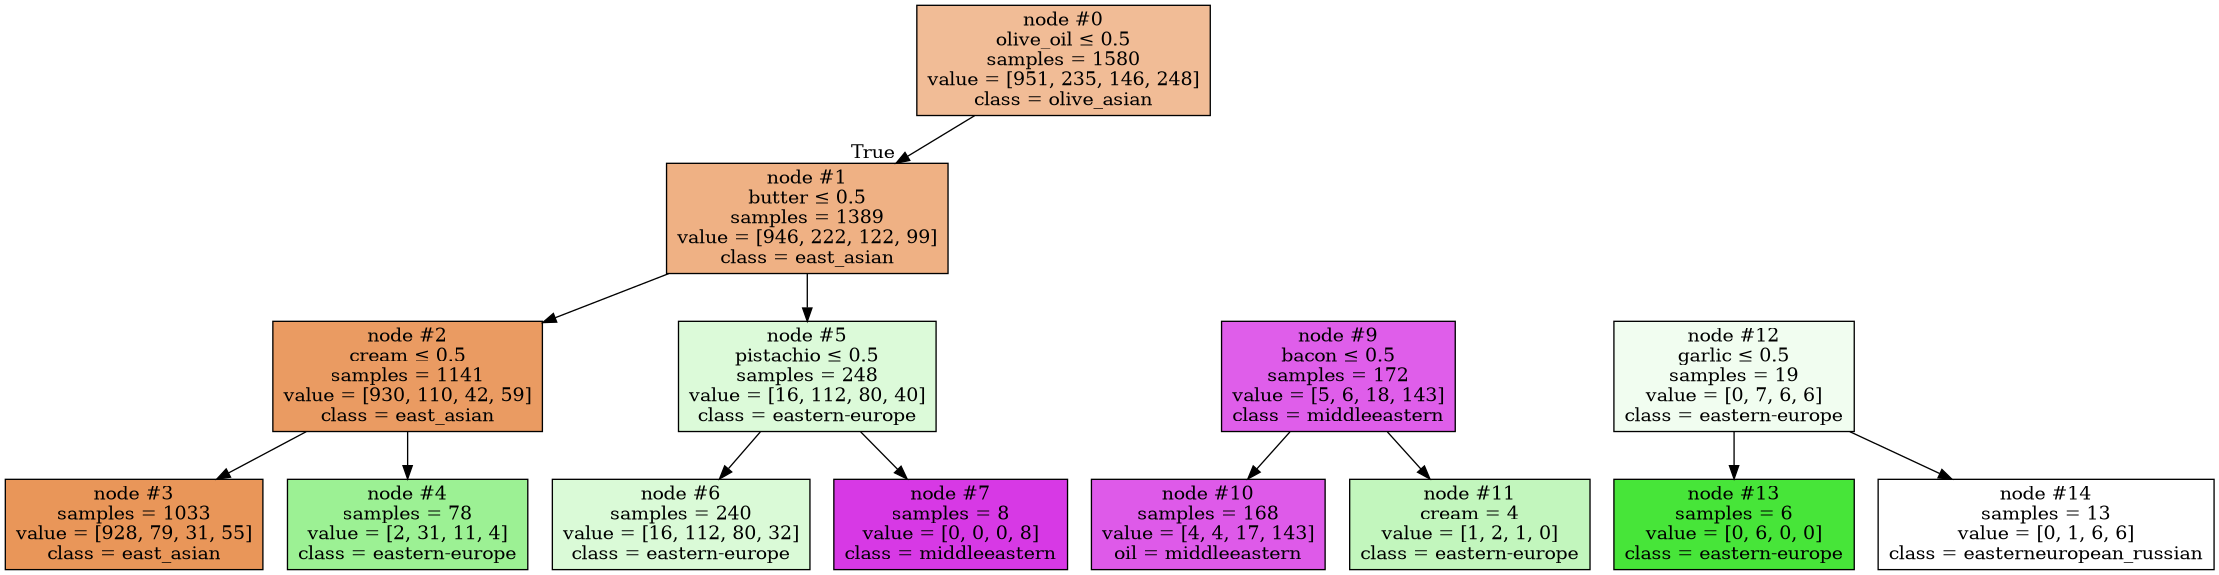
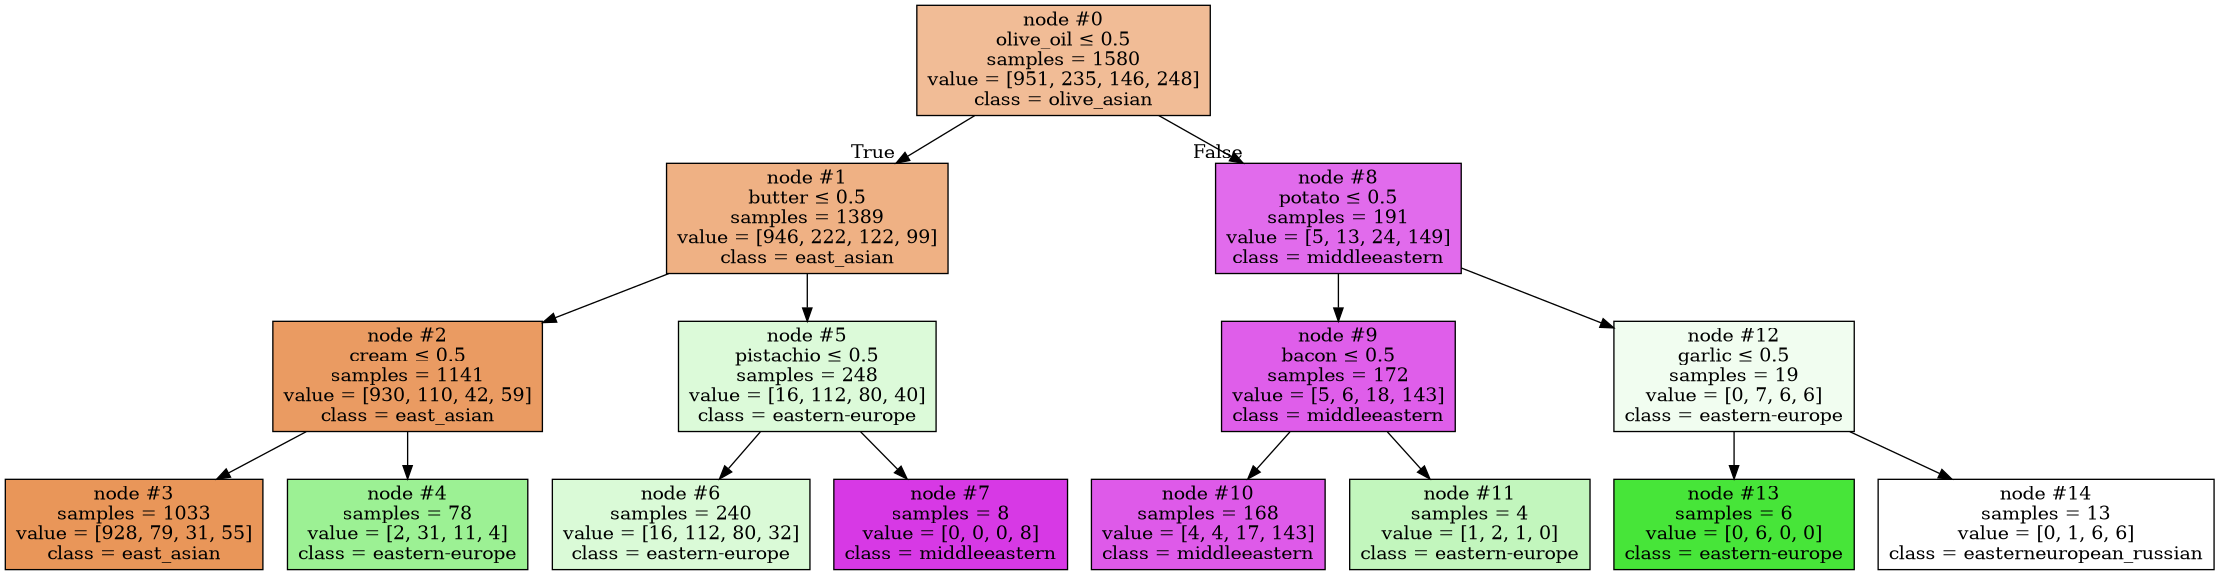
  digraph {
    node [color=black shape=box style=filled]
    n1 [fillcolor="#f1bc96" label=<node &#35;0<br/>olive_oil &le; 0.5<br/>samples = 1580<br/>value = [951, 235, 146, 248]<br/>class = olive_asian>]
    n2 [fillcolor="#efb184" label=<node &#35;1<br/>butter &le; 0.5<br/>samples = 1389<br/>value = [946, 222, 122, 99]<br/>class = east_asian>]
+   n3 [fillcolor="#e16bec" label=<node &#35;8<br/>potato &le; 0.5<br/>samples = 191<br/>value = [5, 13, 24, 149]<br/>class = middleeastern>]
    n4 [fillcolor="#ea9b62" label=<node &#35;2<br/>cream &le; 0.5<br/>samples = 1141<br/>value = [930, 110, 42, 59]<br/>class = east_asian>]
    n5 [fillcolor="#dcfad9" label=<node &#35;5<br/>pistachio &le; 0.5<br/>samples = 248<br/>value = [16, 112, 80, 40]<br/>class = eastern-europe>]
    n6 [fillcolor="#df5eea" label=<node &#35;9<br/>bacon &le; 0.5<br/>samples = 172<br/>value = [5, 6, 18, 143]<br/>class = middleeastern>]
    n7 [fillcolor="#f1fdf0" label=<node &#35;12<br/>garlic &le; 0.5<br/>samples = 19<br/>value = [0, 7, 6, 6]<br/>class = eastern-europe>]
    n8 [fillcolor="#e99659" label=<node &#35;3<br/>samples = 1033<br/>value = [928, 79, 31, 55]<br/>class = east_asian>]
    n9 [fillcolor="#9cf194" label=<node &#35;4<br/>samples = 78<br/>value = [2, 31, 11, 4]<br/>class = eastern-europe>]
    n10 [fillcolor="#dafad7" label=<node &#35;6<br/>samples = 240<br/>value = [16, 112, 80, 32]<br/>class = eastern-europe>]
    n11 [fillcolor="#d739e5" label=<node &#35;7<br/>samples = 8<br/>value = [0, 0, 0, 8]<br/>class = middleeastern>]
-   n12 [fillcolor="#de5ae9" label=<node &#35;10<br/>samples = 168<br/>value = [4, 4, 17, 143]<br/>oil = middleeastern>]
-   n13 [fillcolor="#c2f6bd" label=<node &#35;11<br/>cream = 4<br/>value = [1, 2, 1, 0]<br/>class = eastern-europe>]
+   n12 [fillcolor="#de5ae9" label=<node &#35;10<br/>samples = 168<br/>value = [4, 4, 17, 143]<br/>class = middleeastern>]
+   n13 [fillcolor="#c2f6bd" label=<node &#35;11<br/>samples = 4<br/>value = [1, 2, 1, 0]<br/>class = eastern-europe>]
    n14 [fillcolor="#47e539" label=<node &#35;13<br/>samples = 6<br/>value = [0, 6, 0, 0]<br/>class = eastern-europe>]
    n15 [fillcolor="#ffffff" label=<node &#35;14<br/>samples = 13<br/>value = [0, 1, 6, 6]<br/>class = easterneuropean_russian>]
    n1 -> n2 [headlabel=True labelangle=45 labeldistance=2.5]
+   n1 -> n3 [headlabel=False labelangle=-45 labeldistance=2.5]
    n2 -> n4
    n2 -> n5
+   n3 -> n6
+   n3 -> n7
    n4 -> n8
    n4 -> n9
    n5 -> n10
    n5 -> n11
    n6 -> n12
    n6 -> n13
    n7 -> n14
    n7 -> n15
  }
